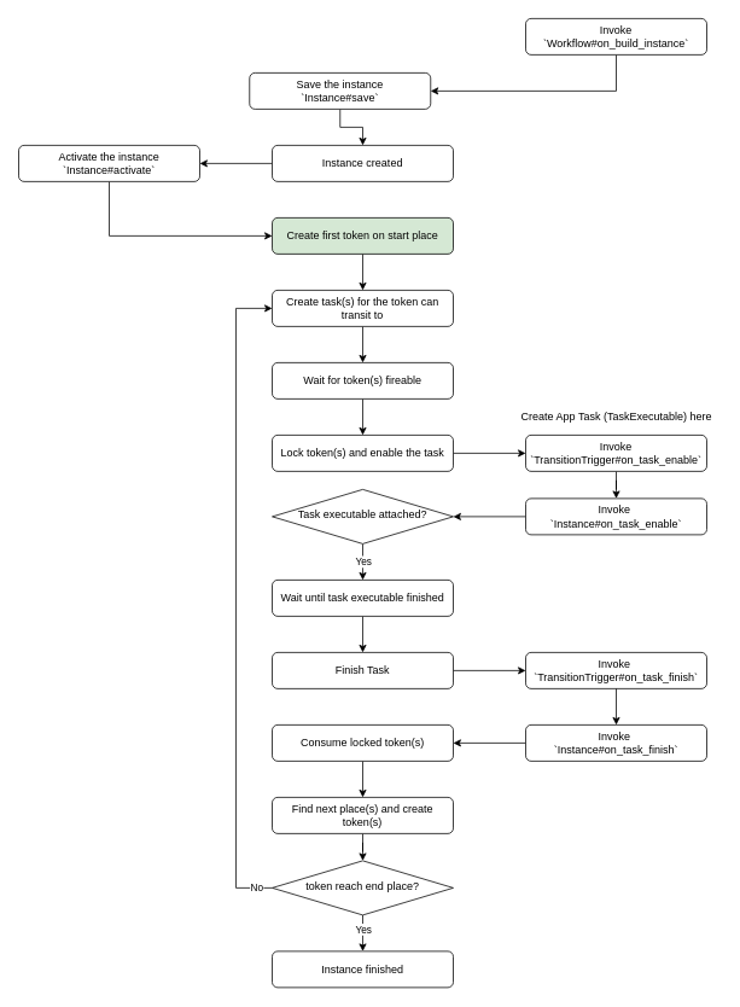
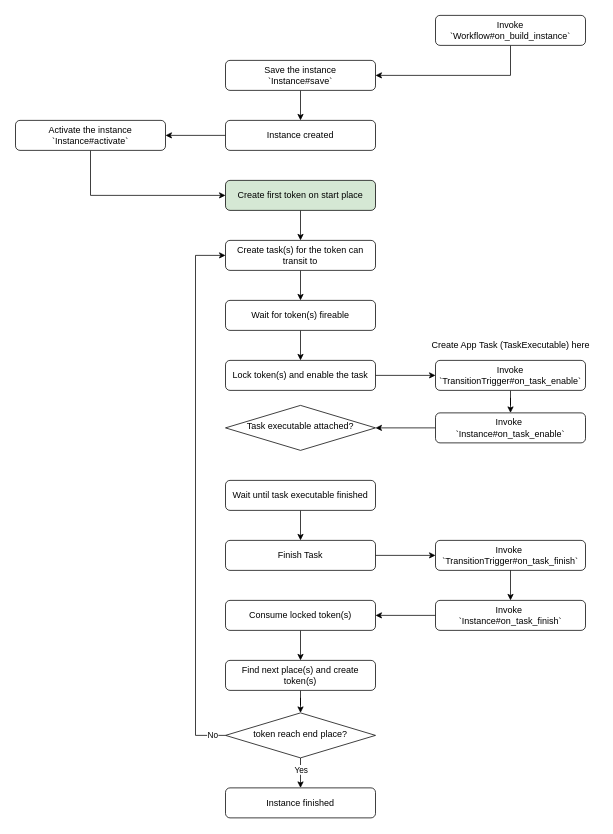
  <mxCell id="0" />
  <mxCell id="1" parent="0" />
  <mxCell id="2" value="" style="edgeStyle=orthogonalEdgeStyle;rounded=0;orthogonalLoop=1;jettySize=auto;html=1;" parent="1" source="3" target="5" edge="1"><mxGeometry relative="1" as="geometry" /></mxCell>
  <mxCell id="3" value="Instance created" style="rounded=1;whiteSpace=wrap;html=1;fontSize=12;glass=0;strokeWidth=1;shadow=0;" parent="1" vertex="1"><mxGeometry x="300" y="160" width="200" height="40" as="geometry" /></mxCell>
  <mxCell id="4" style="edgeStyle=orthogonalEdgeStyle;rounded=0;orthogonalLoop=1;jettySize=auto;html=1;entryX=0;entryY=0.5;entryDx=0;entryDy=0;exitX=0.5;exitY=1;exitDx=0;exitDy=0;" parent="1" source="5" target="7" edge="1"><mxGeometry relative="1" as="geometry"><mxPoint x="110" y="130" as="sourcePoint" /><Array as="points"><mxPoint x="120" y="260" /></Array></mxGeometry></mxCell>
  <mxCell id="5" value="Activate the instance&lt;br&gt;`Instance#activate`" style="rounded=1;whiteSpace=wrap;html=1;fontSize=12;glass=0;strokeWidth=1;shadow=0;" parent="1" vertex="1"><mxGeometry x="20" y="160" width="200" height="40" as="geometry" /></mxCell>
  <mxCell id="6" value="" style="edgeStyle=orthogonalEdgeStyle;rounded=0;orthogonalLoop=1;jettySize=auto;html=1;" parent="1" source="7" target="9" edge="1"><mxGeometry relative="1" as="geometry" /></mxCell>
  <mxCell id="7" value="Create first token on start place" style="rounded=1;whiteSpace=wrap;html=1;fontSize=12;glass=0;strokeWidth=1;shadow=0;fillColor=#d5e8d4;" parent="1" vertex="1"><mxGeometry x="300" y="240" width="200" height="40" as="geometry" /></mxCell>
  <mxCell id="8" style="edgeStyle=orthogonalEdgeStyle;rounded=0;orthogonalLoop=1;jettySize=auto;html=1;exitX=0.5;exitY=1;exitDx=0;exitDy=0;entryX=0.5;entryY=0;entryDx=0;entryDy=0;" parent="1" source="9" target="40" edge="1"><mxGeometry relative="1" as="geometry" /></mxCell>
  <mxCell id="9" value="Create task(s) for the token can transit to" style="rounded=1;whiteSpace=wrap;html=1;fontSize=12;glass=0;strokeWidth=1;shadow=0;" parent="1" vertex="1"><mxGeometry x="300" y="320" width="200" height="40" as="geometry" /></mxCell>
  <mxCell id="10" style="edgeStyle=orthogonalEdgeStyle;rounded=0;orthogonalLoop=1;jettySize=auto;html=1;exitX=1;exitY=0.5;exitDx=0;exitDy=0;entryX=0;entryY=0.5;entryDx=0;entryDy=0;" parent="1" source="11" target="13" edge="1"><mxGeometry relative="1" as="geometry" /></mxCell>
  <mxCell id="11" value="Lock token(s) and enable the task" style="rounded=1;whiteSpace=wrap;html=1;fontSize=12;glass=0;strokeWidth=1;shadow=0;" parent="1" vertex="1"><mxGeometry x="300" y="480" width="200" height="40" as="geometry" /></mxCell>
  <mxCell id="12" value="" style="edgeStyle=orthogonalEdgeStyle;rounded=0;orthogonalLoop=1;jettySize=auto;html=1;" parent="1" source="13" target="15" edge="1"><mxGeometry relative="1" as="geometry" /></mxCell>
  <mxCell id="13" value="Invoke &lt;br&gt;`TransitionTrigger#on_task_enable`" style="rounded=1;whiteSpace=wrap;html=1;fontSize=12;glass=0;strokeWidth=1;shadow=0;" parent="1" vertex="1"><mxGeometry x="580" y="480" width="200" height="40" as="geometry" /></mxCell>
  <mxCell id="14" style="edgeStyle=orthogonalEdgeStyle;rounded=0;orthogonalLoop=1;jettySize=auto;html=1;exitX=0;exitY=0.5;exitDx=0;exitDy=0;entryX=1;entryY=0.5;entryDx=0;entryDy=0;" parent="1" source="15" target="18" edge="1"><mxGeometry relative="1" as="geometry" /></mxCell>
  <mxCell id="15" value="Invoke&amp;nbsp;&lt;br&gt;`Instance#on_task_enable`" style="rounded=1;whiteSpace=wrap;html=1;fontSize=12;glass=0;strokeWidth=1;shadow=0;" parent="1" vertex="1"><mxGeometry x="580" y="550" width="200" height="40" as="geometry" /></mxCell>
- <mxCell id="16" style="edgeStyle=orthogonalEdgeStyle;rounded=0;orthogonalLoop=1;jettySize=auto;html=1;exitX=0.5;exitY=1;exitDx=0;exitDy=0;entryX=0.5;entryY=0;entryDx=0;entryDy=0;" parent="1" source="18" target="42" edge="1"><mxGeometry relative="1" as="geometry" /></mxCell>
- <mxCell id="17" value="Yes" style="edgeLabel;html=1;align=center;verticalAlign=middle;resizable=0;points=[];" parent="16" vertex="1" connectable="0"><mxGeometry x="-0.038" y="4" relative="1" as="geometry"><mxPoint x="-4" as="offset" /></mxGeometry></mxCell>
  <mxCell id="18" value="Task executable&amp;nbsp;attached?" style="rhombus;whiteSpace=wrap;html=1;shadow=0;fontFamily=Helvetica;fontSize=12;align=center;strokeWidth=1;spacing=6;spacingTop=-4;" parent="1" vertex="1"><mxGeometry x="300" y="540" width="200" height="60" as="geometry" /></mxCell>
  <mxCell id="19" value="" style="edgeStyle=orthogonalEdgeStyle;rounded=0;orthogonalLoop=1;jettySize=auto;html=1;" parent="1" source="28" target="27" edge="1"><mxGeometry relative="1" as="geometry" /></mxCell>
  <mxCell id="20" value="" style="edgeStyle=orthogonalEdgeStyle;rounded=0;orthogonalLoop=1;jettySize=auto;html=1;entryX=0;entryY=0.5;entryDx=0;entryDy=0;" parent="1" source="21" target="23" edge="1"><mxGeometry relative="1" as="geometry" /></mxCell>
  <mxCell id="21" value="Finish Task" style="rounded=1;whiteSpace=wrap;html=1;fontSize=12;glass=0;strokeWidth=1;shadow=0;" parent="1" vertex="1"><mxGeometry x="300" y="720" width="200" height="40" as="geometry" /></mxCell>
  <mxCell id="22" value="" style="edgeStyle=orthogonalEdgeStyle;rounded=0;orthogonalLoop=1;jettySize=auto;html=1;exitX=0;exitY=0.5;exitDx=0;exitDy=0;entryX=1;entryY=0.5;entryDx=0;entryDy=0;" parent="1" source="37" target="28" edge="1"><mxGeometry relative="1" as="geometry" /></mxCell>
  <mxCell id="23" value="Invoke&amp;nbsp;&lt;br&gt;`TransitionTrigger#on_task_finish`" style="rounded=1;whiteSpace=wrap;html=1;fontSize=12;glass=0;strokeWidth=1;shadow=0;" parent="1" vertex="1"><mxGeometry x="580" y="720" width="200" height="40" as="geometry" /></mxCell>
  <mxCell id="24" style="edgeStyle=orthogonalEdgeStyle;rounded=0;orthogonalLoop=1;jettySize=auto;html=1;entryX=0;entryY=0.5;entryDx=0;entryDy=0;exitX=0;exitY=0.5;exitDx=0;exitDy=0;" parent="1" source="31" target="9" edge="1"><mxGeometry relative="1" as="geometry"><Array as="points"><mxPoint x="260" y="980" /><mxPoint x="260" y="340" /></Array></mxGeometry></mxCell>
  <mxCell id="25" value="No" style="edgeLabel;html=1;align=center;verticalAlign=middle;resizable=0;points=[];" parent="24" vertex="1" connectable="0"><mxGeometry x="-0.951" y="-1" relative="1" as="geometry"><mxPoint as="offset" /></mxGeometry></mxCell>
  <mxCell id="26" value="" style="edgeStyle=orthogonalEdgeStyle;rounded=0;orthogonalLoop=1;jettySize=auto;html=1;" parent="1" source="27" target="31" edge="1"><mxGeometry relative="1" as="geometry" /></mxCell>
  <mxCell id="27" value="Find next place(s) and create token(s)" style="rounded=1;whiteSpace=wrap;html=1;fontSize=12;glass=0;strokeWidth=1;shadow=0;" parent="1" vertex="1"><mxGeometry x="300" y="880" width="200" height="40" as="geometry" /></mxCell>
  <mxCell id="28" value="Consume locked token(s)" style="rounded=1;whiteSpace=wrap;html=1;fontSize=12;glass=0;strokeWidth=1;shadow=0;" parent="1" vertex="1"><mxGeometry x="300" y="800" width="200" height="40" as="geometry" /></mxCell>
  <mxCell id="29" style="edgeStyle=orthogonalEdgeStyle;rounded=0;orthogonalLoop=1;jettySize=auto;html=1;exitX=0.5;exitY=1;exitDx=0;exitDy=0;entryX=0.5;entryY=0;entryDx=0;entryDy=0;" parent="1" source="31" target="36" edge="1"><mxGeometry relative="1" as="geometry" /></mxCell>
  <mxCell id="30" value="Yes" style="edgeLabel;html=1;align=center;verticalAlign=middle;resizable=0;points=[];" parent="29" vertex="1" connectable="0"><mxGeometry x="-0.267" relative="1" as="geometry"><mxPoint as="offset" /></mxGeometry></mxCell>
  <mxCell id="31" value="token reach end place?" style="rhombus;whiteSpace=wrap;html=1;shadow=0;fontFamily=Helvetica;fontSize=12;align=center;strokeWidth=1;spacing=6;spacingTop=-4;" parent="1" vertex="1"><mxGeometry x="300" y="950" width="200" height="60" as="geometry" /></mxCell>
  <mxCell id="32" style="edgeStyle=orthogonalEdgeStyle;rounded=0;orthogonalLoop=1;jettySize=auto;html=1;exitX=0.5;exitY=1;exitDx=0;exitDy=0;entryX=1;entryY=0.5;entryDx=0;entryDy=0;" parent="1" source="33" target="35" edge="1"><mxGeometry relative="1" as="geometry" /></mxCell>
  <mxCell id="33" value="Invoke&lt;br&gt;`Workflow#on_build_instance`" style="rounded=1;whiteSpace=wrap;html=1;fontSize=12;glass=0;strokeWidth=1;shadow=0;" parent="1" vertex="1"><mxGeometry x="580" y="20" width="200" height="40" as="geometry" /></mxCell>
  <mxCell id="34" style="edgeStyle=orthogonalEdgeStyle;rounded=0;orthogonalLoop=1;jettySize=auto;html=1;exitX=0.5;exitY=1;exitDx=0;exitDy=0;entryX=0.5;entryY=0;entryDx=0;entryDy=0;" parent="1" source="35" target="3" edge="1"><mxGeometry relative="1" as="geometry"><mxPoint x="390" y="90" as="targetPoint" /></mxGeometry></mxCell>
- <mxCell id="35" value="Save the instance&lt;br&gt;`Instance#save`" style="rounded=1;whiteSpace=wrap;html=1;fontSize=12;glass=0;strokeWidth=1;shadow=0;" parent="1" vertex="1"><mxGeometry x="275" y="80" width="200" height="40" as="geometry" /></mxCell>
+ <mxCell id="35" value="Save the instance&lt;br&gt;`Instance#save`" style="rounded=1;whiteSpace=wrap;html=1;fontSize=12;glass=0;strokeWidth=1;shadow=0;" parent="1" vertex="1"><mxGeometry x="300" y="80" width="200" height="40" as="geometry" /></mxCell>
  <mxCell id="36" value="Instance finished" style="rounded=1;whiteSpace=wrap;html=1;fontSize=12;glass=0;strokeWidth=1;shadow=0;" parent="1" vertex="1"><mxGeometry x="300" y="1050" width="200" height="40" as="geometry" /></mxCell>
  <mxCell id="37" value="Invoke&amp;nbsp;&lt;br&gt;`Instance#on_task_finish`" style="rounded=1;whiteSpace=wrap;html=1;fontSize=12;glass=0;strokeWidth=1;shadow=0;" parent="1" vertex="1"><mxGeometry x="580" y="800" width="200" height="40" as="geometry" /></mxCell>
  <mxCell id="38" value="" style="edgeStyle=orthogonalEdgeStyle;rounded=0;orthogonalLoop=1;jettySize=auto;html=1;exitX=0.5;exitY=1;exitDx=0;exitDy=0;" parent="1" source="23" target="37" edge="1"><mxGeometry relative="1" as="geometry"><mxPoint x="707" y="930" as="sourcePoint" /><mxPoint x="490" y="970" as="targetPoint" /></mxGeometry></mxCell>
  <mxCell id="39" style="edgeStyle=orthogonalEdgeStyle;rounded=0;orthogonalLoop=1;jettySize=auto;html=1;exitX=0.5;exitY=1;exitDx=0;exitDy=0;entryX=0.5;entryY=0;entryDx=0;entryDy=0;" parent="1" source="40" target="11" edge="1"><mxGeometry relative="1" as="geometry" /></mxCell>
  <mxCell id="40" value="Wait for token(s) fireable" style="rounded=1;whiteSpace=wrap;html=1;fontSize=12;glass=0;strokeWidth=1;shadow=0;" parent="1" vertex="1"><mxGeometry x="300" y="400" width="200" height="40" as="geometry" /></mxCell>
  <mxCell id="41" style="edgeStyle=orthogonalEdgeStyle;rounded=0;orthogonalLoop=1;jettySize=auto;html=1;exitX=0.5;exitY=1;exitDx=0;exitDy=0;entryX=0.5;entryY=0;entryDx=0;entryDy=0;" parent="1" source="42" target="21" edge="1"><mxGeometry relative="1" as="geometry" /></mxCell>
  <mxCell id="42" value="Wait until task executable finished" style="rounded=1;whiteSpace=wrap;html=1;fontSize=12;glass=0;strokeWidth=1;shadow=0;" parent="1" vertex="1"><mxGeometry x="300" y="640" width="200" height="40" as="geometry" /></mxCell>
  <mxCell id="43" value="&lt;span style=&quot;color: rgba(0 , 0 , 0 , 0) ; font-family: monospace ; font-size: 0px&quot;&gt;%3CmxGraphModel%3E%3Croot%3E%3CmxCell%20id%3D%220%22%2F%3E%3CmxCell%20id%3D%221%22%20parent%3D%220%22%2F%3E%3CmxCell%20id%3D%222%22%20value%3D%22Create%20App%20Task%20(Task%26lt%3Bspan%26gt%3BExecutable)%20here%26lt%3Bbr%26gt%3B%26lt%3B%2Fspan%26gt%3B%22%20style%3D%22text%3Bhtml%3D1%3Balign%3Dcenter%3BverticalAlign%3Dmiddle%3Bresizable%3D0%3Bpoints%3D%5B%5D%3Bautosize%3D1%3B%22%20vertex%3D%221%22%20parent%3D%221%22%3E%3CmxGeometry%20x%3D%22585%22%20y%3D%22490%22%20width%3D%22230%22%20height%3D%2220%22%20as%3D%22geometry%22%2F%3E%3C%2FmxCell%3E%3C%2Froot%3E%3C%2FmxGraphModel%3E&lt;/span&gt;" style="text;html=1;align=center;verticalAlign=middle;resizable=0;points=[];autosize=1;" vertex="1" parent="1"><mxGeometry x="670" y="445" width="20" height="20" as="geometry" /></mxCell>
  <mxCell id="44" value="Create App Task (Task&lt;span&gt;Executable) here&lt;br&gt;&lt;/span&gt;" style="text;html=1;align=center;verticalAlign=middle;resizable=0;points=[];autosize=1;" vertex="1" parent="1"><mxGeometry x="565" y="450" width="230" height="20" as="geometry" /></mxCell>
